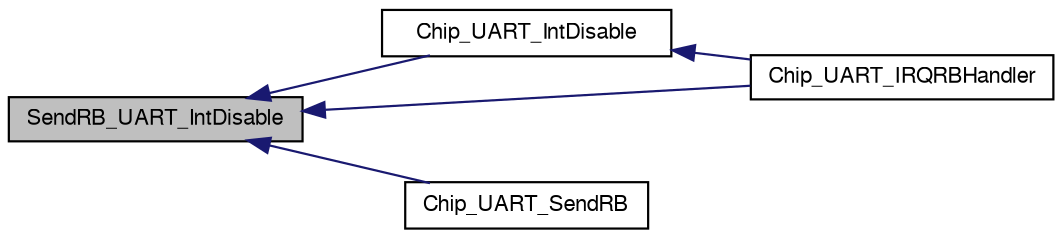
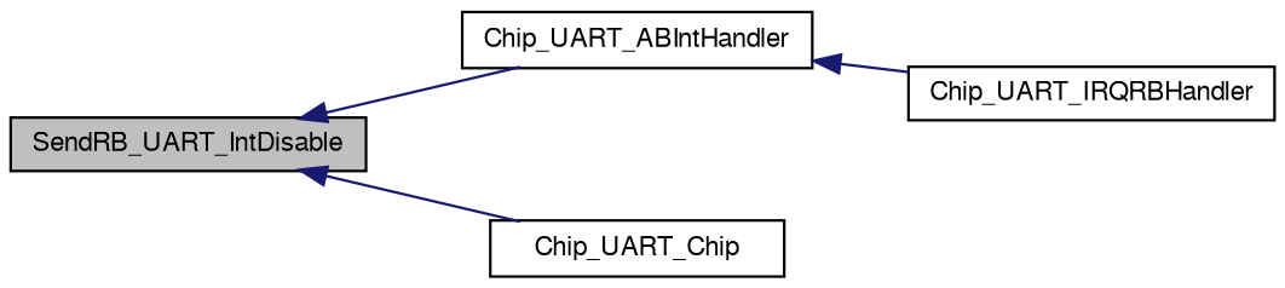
  digraph {
    rankdir=LR
    node [color=black fillcolor=white fontname=FreeSans fontsize=10 shape=record style=filled]
    edge [color=midnightblue dir=back fontname=FreeSans fontsize=10 labelfontname=FreeSans labelfontsize=10 style=solid]
    n1 [fillcolor=grey75 fontcolor=black height=0.2 label=SendRB_UART_IntDisable width=0.4]
-   n2 [height=0.2 label=Chip_UART_IntDisable width=0.4]
+   n2 [height=0.2 label=Chip_UART_ABIntHandler width=0.4]
    n3 [height=0.2 label=Chip_UART_IRQRBHandler width=0.4]
-   n4 [height=0.2 label=Chip_UART_SendRB width=0.4]
+   n4 [height=0.2 label=Chip_UART_Chip width=0.4]
    n1 -> n2
-   n1 -> n3
    n1 -> n4
    n2 -> n3
  }
